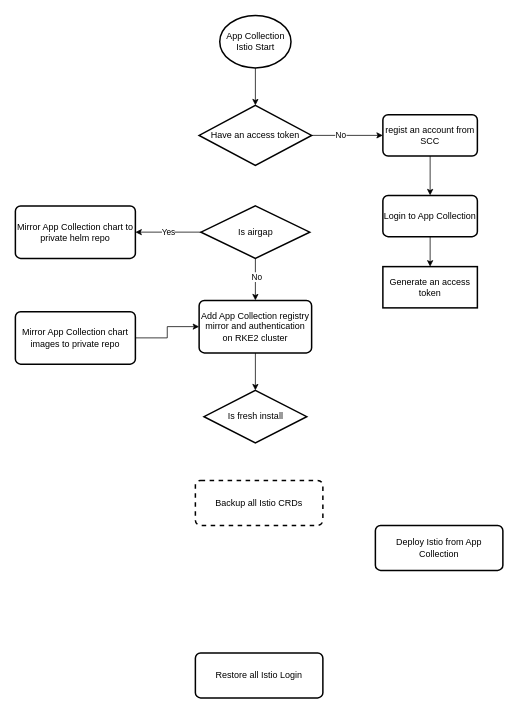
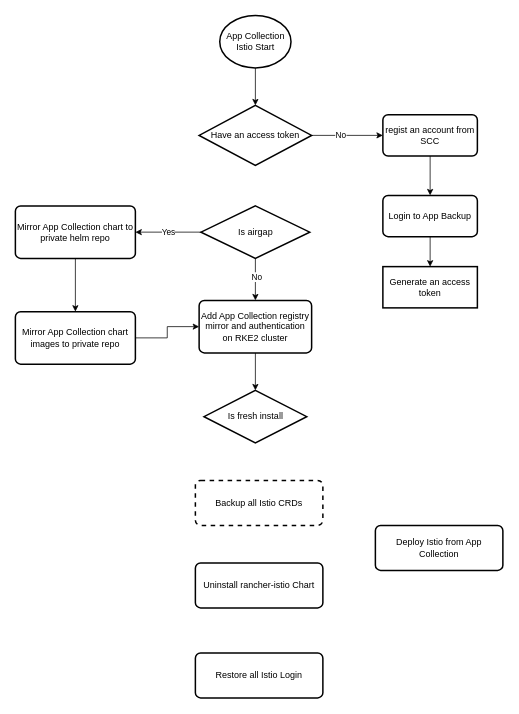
  <mxCell id="0" />
  <mxCell id="1" parent="0" />
  <mxCell id="2" value="" style="edgeStyle=orthogonalEdgeStyle;rounded=0;orthogonalLoop=1;jettySize=auto;html=1;" edge="1" parent="1" source="3" target="8"><mxGeometry relative="1" as="geometry" /></mxCell>
  <mxCell id="3" value="App Collection&lt;div&gt;Istio Start&lt;/div&gt;" style="strokeWidth=2;html=1;shape=mxgraph.flowchart.start_2;whiteSpace=wrap;" vertex="1" parent="1"><mxGeometry x="292.5" y="20" width="95" height="70" as="geometry" /></mxCell>
  <mxCell id="4" value="" style="edgeStyle=orthogonalEdgeStyle;rounded=0;orthogonalLoop=1;jettySize=auto;html=1;" edge="1" parent="1" source="5" target="10"><mxGeometry relative="1" as="geometry" /></mxCell>
  <mxCell id="5" value="regist an account from SCC" style="rounded=1;whiteSpace=wrap;html=1;absoluteArcSize=1;arcSize=14;strokeWidth=2;" vertex="1" parent="1"><mxGeometry x="510" y="152.5" width="126" height="55" as="geometry" /></mxCell>
  <mxCell id="6" value="" style="edgeStyle=orthogonalEdgeStyle;rounded=0;orthogonalLoop=1;jettySize=auto;html=1;" edge="1" parent="1" source="8" target="5"><mxGeometry relative="1" as="geometry" /></mxCell>
  <mxCell id="7" value="No" style="edgeLabel;html=1;align=center;verticalAlign=middle;resizable=0;points=[];" vertex="1" connectable="0" parent="6"><mxGeometry x="-0.276" y="2" relative="1" as="geometry"><mxPoint x="4" y="1" as="offset" /></mxGeometry></mxCell>
  <mxCell id="8" value="Have an access token" style="strokeWidth=2;html=1;shape=mxgraph.flowchart.decision;whiteSpace=wrap;" vertex="1" parent="1"><mxGeometry x="265" y="140" width="150" height="80" as="geometry" /></mxCell>
  <mxCell id="9" value="" style="edgeStyle=orthogonalEdgeStyle;rounded=0;orthogonalLoop=1;jettySize=auto;html=1;" edge="1" parent="1" source="10" target="11"><mxGeometry relative="1" as="geometry" /></mxCell>
- <mxCell id="10" value="Login to App Collection" style="rounded=1;whiteSpace=wrap;html=1;absoluteArcSize=1;arcSize=14;strokeWidth=2;" vertex="1" parent="1"><mxGeometry x="510" y="260" width="126" height="55" as="geometry" /></mxCell>
+ <mxCell id="10" value="Login to App Backup" style="rounded=1;whiteSpace=wrap;html=1;absoluteArcSize=1;arcSize=14;strokeWidth=2;" vertex="1" parent="1"><mxGeometry x="510" y="260" width="126" height="55" as="geometry" /></mxCell>
  <mxCell id="11" value="Generate an access token" style="whiteSpace=wrap;html=1;absoluteArcSize=1;arcSize=14;strokeWidth=2;rounded=0;" vertex="1" parent="1"><mxGeometry x="510" y="355" width="126" height="55" as="geometry" /></mxCell>
  <mxCell id="12" value="" style="edgeStyle=orthogonalEdgeStyle;rounded=0;orthogonalLoop=1;jettySize=auto;html=1;" edge="1" parent="1" source="16" target="18"><mxGeometry relative="1" as="geometry" /></mxCell>
  <mxCell id="13" value="No" style="edgeLabel;html=1;align=center;verticalAlign=middle;resizable=0;points=[];" vertex="1" connectable="0" parent="12"><mxGeometry x="-0.155" y="1" relative="1" as="geometry"><mxPoint as="offset" /></mxGeometry></mxCell>
  <mxCell id="14" value="" style="edgeStyle=orthogonalEdgeStyle;rounded=0;orthogonalLoop=1;jettySize=auto;html=1;" edge="1" parent="1" source="16" target="20"><mxGeometry relative="1" as="geometry" /></mxCell>
  <mxCell id="15" value="Yes" style="edgeLabel;html=1;align=center;verticalAlign=middle;resizable=0;points=[];" vertex="1" connectable="0" parent="14"><mxGeometry x="0.009" y="-1" relative="1" as="geometry"><mxPoint as="offset" /></mxGeometry></mxCell>
  <mxCell id="16" value="Is airgap" style="strokeWidth=2;html=1;shape=mxgraph.flowchart.decision;whiteSpace=wrap;" vertex="1" parent="1"><mxGeometry x="267.5" y="274" width="145" height="70" as="geometry" /></mxCell>
  <mxCell id="17" value="" style="edgeStyle=orthogonalEdgeStyle;rounded=0;orthogonalLoop=1;jettySize=auto;html=1;" edge="1" parent="1" source="18" target="23"><mxGeometry relative="1" as="geometry" /></mxCell>
  <mxCell id="18" value="Add App Collection registry mirror and authentication on RKE2 cluster" style="rounded=1;whiteSpace=wrap;html=1;absoluteArcSize=1;arcSize=14;strokeWidth=2;" vertex="1" parent="1"><mxGeometry x="265" y="400" width="150" height="70" as="geometry" /></mxCell>
+ <mxCell id="19" value="" style="edgeStyle=orthogonalEdgeStyle;rounded=0;orthogonalLoop=1;jettySize=auto;html=1;" edge="1" parent="1" source="20" target="22"><mxGeometry relative="1" as="geometry" /></mxCell>
  <mxCell id="20" value="Mirror App Collection chart to private helm repo" style="rounded=1;whiteSpace=wrap;html=1;absoluteArcSize=1;arcSize=14;strokeWidth=2;" vertex="1" parent="1"><mxGeometry x="20" y="274" width="160" height="70" as="geometry" /></mxCell>
  <mxCell id="21" value="" style="edgeStyle=orthogonalEdgeStyle;rounded=0;orthogonalLoop=1;jettySize=auto;html=1;" edge="1" parent="1" source="22" target="18"><mxGeometry relative="1" as="geometry" /></mxCell>
  <mxCell id="22" value="Mirror App Collection chart images to private repo" style="rounded=1;whiteSpace=wrap;html=1;absoluteArcSize=1;arcSize=14;strokeWidth=2;" vertex="1" parent="1"><mxGeometry x="20" y="415" width="160" height="70" as="geometry" /></mxCell>
  <mxCell id="23" value="Is fresh install" style="strokeWidth=2;html=1;shape=mxgraph.flowchart.decision;whiteSpace=wrap;" vertex="1" parent="1"><mxGeometry x="271.5" y="520" width="137" height="70" as="geometry" /></mxCell>
  <mxCell id="24" value="Backup all Istio CRDs" style="rounded=1;whiteSpace=wrap;html=1;absoluteArcSize=1;arcSize=14;strokeWidth=2;dashed=1;" vertex="1" parent="1"><mxGeometry x="260" y="640" width="170" height="60" as="geometry" /></mxCell>
+ <mxCell id="25" value="Uninstall rancher-istio Chart" style="rounded=1;whiteSpace=wrap;html=1;absoluteArcSize=1;arcSize=14;strokeWidth=2;" vertex="1" parent="1"><mxGeometry x="260" y="750" width="170" height="60" as="geometry" /></mxCell>
  <mxCell id="26" value="Deploy Istio from App Collection" style="rounded=1;whiteSpace=wrap;html=1;absoluteArcSize=1;arcSize=14;strokeWidth=2;" vertex="1" parent="1"><mxGeometry x="500" y="700" width="170" height="60" as="geometry" /></mxCell>
  <mxCell id="27" value="Restore all Istio Login" style="rounded=1;whiteSpace=wrap;html=1;absoluteArcSize=1;arcSize=14;strokeWidth=2;" vertex="1" parent="1"><mxGeometry x="260" y="870" width="170" height="60" as="geometry" /></mxCell>
